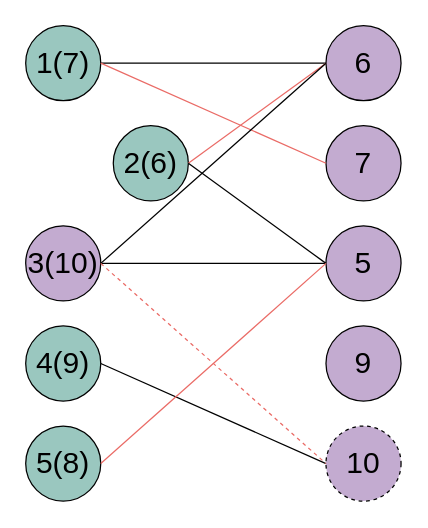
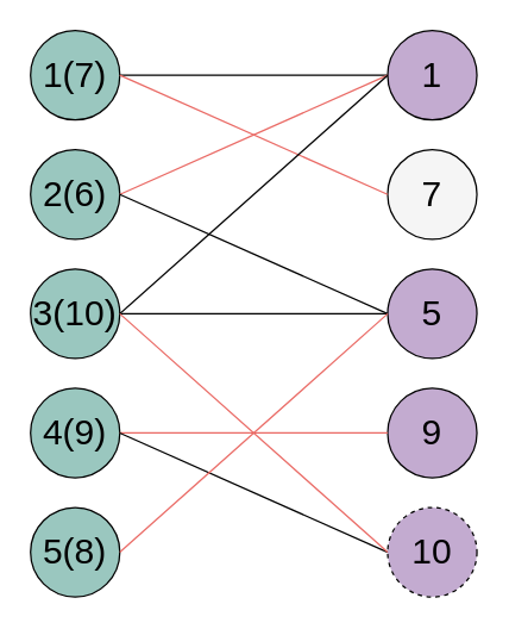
  <mxCell id="0" />
  <mxCell id="1" parent="0" />
  <mxCell id="2" value="&lt;font style=&quot;font-size: 24px&quot;&gt;1(7)&lt;/font&gt;" style="ellipse;whiteSpace=wrap;html=1;aspect=fixed;fillColor=#9AC7BF;" vertex="1" parent="1"><mxGeometry x="20" y="20" width="60" height="60" as="geometry" /></mxCell>
- <mxCell id="3" value="&lt;font style=&quot;font-size: 24px&quot;&gt;2(6)&lt;/font&gt;" style="ellipse;whiteSpace=wrap;html=1;aspect=fixed;fillColor=#9AC7BF;" vertex="1" parent="1"><mxGeometry x="90" y="100" width="60" height="60" as="geometry" /></mxCell>
- <mxCell id="4" value="&lt;font style=&quot;font-size: 24px&quot;&gt;3(10)&lt;/font&gt;" style="ellipse;whiteSpace=wrap;html=1;aspect=fixed;fillColor=#c3abd0;" vertex="1" parent="1"><mxGeometry x="20" y="180" width="60" height="60" as="geometry" /></mxCell>
+ <mxCell id="3" value="&lt;font style=&quot;font-size: 24px&quot;&gt;2(6)&lt;/font&gt;" style="ellipse;whiteSpace=wrap;html=1;aspect=fixed;fillColor=#9AC7BF;" vertex="1" parent="1"><mxGeometry x="20" y="100" width="60" height="60" as="geometry" /></mxCell>
+ <mxCell id="4" value="&lt;font style=&quot;font-size: 24px&quot;&gt;3(10)&lt;/font&gt;" style="ellipse;whiteSpace=wrap;html=1;aspect=fixed;fillColor=#9AC7BF;" vertex="1" parent="1"><mxGeometry x="20" y="180" width="60" height="60" as="geometry" /></mxCell>
  <mxCell id="5" value="&lt;font style=&quot;font-size: 24px&quot;&gt;4(9)&lt;/font&gt;" style="ellipse;whiteSpace=wrap;html=1;aspect=fixed;fillColor=#9AC7BF;" vertex="1" parent="1"><mxGeometry x="20" y="260" width="60" height="60" as="geometry" /></mxCell>
  <mxCell id="6" value="&lt;font style=&quot;font-size: 24px&quot;&gt;5(8)&lt;/font&gt;" style="ellipse;whiteSpace=wrap;html=1;aspect=fixed;fillColor=#9AC7BF;" vertex="1" parent="1"><mxGeometry x="20" y="340" width="60" height="60" as="geometry" /></mxCell>
- <mxCell id="7" value="&lt;font style=&quot;font-size: 24px&quot;&gt;6&lt;/font&gt;" style="ellipse;whiteSpace=wrap;html=1;aspect=fixed;fillColor=#C3ABD0;" vertex="1" parent="1"><mxGeometry x="260" y="20" width="60" height="60" as="geometry" /></mxCell>
- <mxCell id="8" value="&lt;font style=&quot;font-size: 24px&quot;&gt;7&lt;/font&gt;" style="ellipse;whiteSpace=wrap;html=1;aspect=fixed;fillColor=#C3ABD0;" vertex="1" parent="1"><mxGeometry x="260" y="100" width="60" height="60" as="geometry" /></mxCell>
+ <mxCell id="7" value="&lt;font style=&quot;font-size: 24px&quot;&gt;1&lt;/font&gt;" style="ellipse;whiteSpace=wrap;html=1;aspect=fixed;fillColor=#C3ABD0;" vertex="1" parent="1"><mxGeometry x="260" y="20" width="60" height="60" as="geometry" /></mxCell>
+ <mxCell id="8" value="&lt;font style=&quot;font-size: 24px&quot;&gt;7&lt;/font&gt;" style="ellipse;whiteSpace=wrap;html=1;aspect=fixed;fillColor=#f5f5f5;" vertex="1" parent="1"><mxGeometry x="260" y="100" width="60" height="60" as="geometry" /></mxCell>
  <mxCell id="9" value="&lt;font style=&quot;font-size: 24px&quot;&gt;5&lt;/font&gt;" style="ellipse;whiteSpace=wrap;html=1;aspect=fixed;fillColor=#C3ABD0;" vertex="1" parent="1"><mxGeometry x="260" y="180" width="60" height="60" as="geometry" /></mxCell>
  <mxCell id="10" value="&lt;font style=&quot;font-size: 24px&quot;&gt;9&lt;/font&gt;" style="ellipse;whiteSpace=wrap;html=1;aspect=fixed;fillColor=#C3ABD0;" vertex="1" parent="1"><mxGeometry x="260" y="260" width="60" height="60" as="geometry" /></mxCell>
  <mxCell id="11" value="&lt;font style=&quot;font-size: 24px&quot;&gt;10&lt;/font&gt;" style="ellipse;whiteSpace=wrap;html=1;aspect=fixed;fillColor=#C3ABD0;dashed=1;" vertex="1" parent="1"><mxGeometry x="260" y="340" width="60" height="60" as="geometry" /></mxCell>
  <mxCell id="12" value="" style="endArrow=none;html=1;exitX=1;exitY=0.5;exitDx=0;exitDy=0;entryX=0;entryY=0.5;entryDx=0;entryDy=0;strokeColor=#000000;" edge="1" parent="1" source="2" target="7"><mxGeometry width="50" height="50" relative="1" as="geometry"><mxPoint x="20" y="470" as="sourcePoint" /><mxPoint x="70" y="420" as="targetPoint" /></mxGeometry></mxCell>
  <mxCell id="13" value="" style="endArrow=none;html=1;exitX=1;exitY=0.5;exitDx=0;exitDy=0;entryX=0;entryY=0.5;entryDx=0;entryDy=0;strokeColor=#EA6B66;" edge="1" parent="1" source="2" target="8"><mxGeometry width="50" height="50" relative="1" as="geometry"><mxPoint x="20" y="540" as="sourcePoint" /><mxPoint x="70" y="490" as="targetPoint" /></mxGeometry></mxCell>
  <mxCell id="14" value="" style="endArrow=none;html=1;exitX=1;exitY=0.5;exitDx=0;exitDy=0;entryX=0;entryY=0.5;entryDx=0;entryDy=0;strokeColor=#EA6B66;" edge="1" parent="1" source="3" target="7"><mxGeometry width="50" height="50" relative="1" as="geometry"><mxPoint x="20" y="470" as="sourcePoint" /><mxPoint x="70" y="420" as="targetPoint" /></mxGeometry></mxCell>
  <mxCell id="15" value="" style="endArrow=none;html=1;exitX=1;exitY=0.5;exitDx=0;exitDy=0;entryX=0;entryY=0.5;entryDx=0;entryDy=0;strokeColor=#000000;" edge="1" parent="1" source="3" target="9"><mxGeometry width="50" height="50" relative="1" as="geometry"><mxPoint x="20" y="470" as="sourcePoint" /><mxPoint x="70" y="420" as="targetPoint" /></mxGeometry></mxCell>
  <mxCell id="16" value="" style="endArrow=none;html=1;exitX=1;exitY=0.5;exitDx=0;exitDy=0;entryX=0;entryY=0.5;entryDx=0;entryDy=0;strokeColor=#000000;" edge="1" parent="1" source="4" target="7"><mxGeometry width="50" height="50" relative="1" as="geometry"><mxPoint x="20" y="470" as="sourcePoint" /><mxPoint x="70" y="420" as="targetPoint" /></mxGeometry></mxCell>
  <mxCell id="17" value="" style="endArrow=none;html=1;exitX=1;exitY=0.5;exitDx=0;exitDy=0;entryX=0;entryY=0.5;entryDx=0;entryDy=0;" edge="1" parent="1" source="4" target="9"><mxGeometry width="50" height="50" relative="1" as="geometry"><mxPoint x="20" y="470" as="sourcePoint" /><mxPoint x="70" y="420" as="targetPoint" /></mxGeometry></mxCell>
+ <mxCell id="18" value="" style="endArrow=none;html=1;exitX=1;exitY=0.5;exitDx=0;exitDy=0;entryX=0;entryY=0.5;entryDx=0;entryDy=0;strokeColor=#EA6B66;" edge="1" parent="1" source="5" target="10"><mxGeometry width="50" height="50" relative="1" as="geometry"><mxPoint x="20" y="470" as="sourcePoint" /><mxPoint x="70" y="420" as="targetPoint" /></mxGeometry></mxCell>
  <mxCell id="19" value="" style="endArrow=none;html=1;exitX=1;exitY=0.5;exitDx=0;exitDy=0;entryX=0;entryY=0.5;entryDx=0;entryDy=0;" edge="1" parent="1" source="5" target="11"><mxGeometry width="50" height="50" relative="1" as="geometry"><mxPoint x="20" y="470" as="sourcePoint" /><mxPoint x="70" y="420" as="targetPoint" /></mxGeometry></mxCell>
  <mxCell id="20" value="" style="endArrow=none;html=1;exitX=1;exitY=0.5;exitDx=0;exitDy=0;entryX=0;entryY=0.5;entryDx=0;entryDy=0;strokeColor=#EA6B66;" edge="1" parent="1" source="6" target="9"><mxGeometry width="50" height="50" relative="1" as="geometry"><mxPoint x="20" y="470" as="sourcePoint" /><mxPoint x="70" y="420" as="targetPoint" /></mxGeometry></mxCell>
- <mxCell id="21" value="" style="endArrow=none;html=1;exitX=1;exitY=0.5;exitDx=0;exitDy=0;entryX=0;entryY=0.5;entryDx=0;entryDy=0;strokeColor=#EA6B66;dashed=1;" edge="1" parent="1" source="4" target="11"><mxGeometry width="50" height="50" relative="1" as="geometry"><mxPoint x="20" y="470" as="sourcePoint" /><mxPoint x="70" y="420" as="targetPoint" /></mxGeometry></mxCell>
+ <mxCell id="21" value="" style="endArrow=none;html=1;exitX=1;exitY=0.5;exitDx=0;exitDy=0;entryX=0;entryY=0.5;entryDx=0;entryDy=0;strokeColor=#EA6B66;" edge="1" parent="1" source="4" target="11"><mxGeometry width="50" height="50" relative="1" as="geometry"><mxPoint x="20" y="470" as="sourcePoint" /><mxPoint x="70" y="420" as="targetPoint" /></mxGeometry></mxCell>
